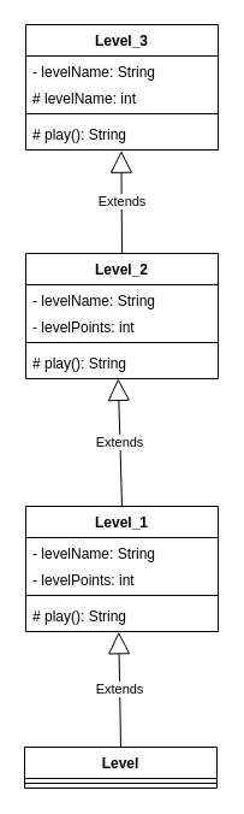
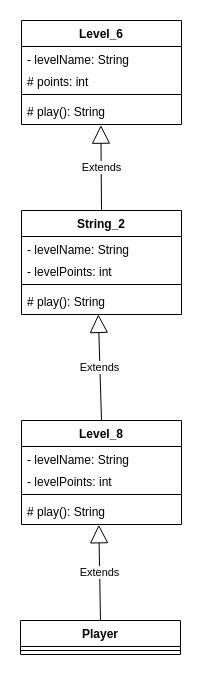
  <mxCell id="0" />
  <mxCell id="1" parent="0" />
- <mxCell id="2" value="Level" style="swimlane;fontStyle=1;align=center;verticalAlign=top;childLayout=stackLayout;horizontal=1;startSize=26;horizontalStack=0;resizeParent=1;resizeParentMax=0;resizeLast=0;collapsible=1;marginBottom=0;" parent="1" vertex="1"><mxGeometry x="20" y="620" width="160" height="34" as="geometry"><mxRectangle x="199" y="850" width="80" height="30" as="alternateBounds" /></mxGeometry></mxCell>
+ <mxCell id="2" value="Player" style="swimlane;fontStyle=1;align=center;verticalAlign=top;childLayout=stackLayout;horizontal=1;startSize=26;horizontalStack=0;resizeParent=1;resizeParentMax=0;resizeLast=0;collapsible=1;marginBottom=0;" parent="1" vertex="1"><mxGeometry x="20" y="620" width="160" height="34" as="geometry"><mxRectangle x="199" y="850" width="80" height="30" as="alternateBounds" /></mxGeometry></mxCell>
  <mxCell id="3" value="" style="line;strokeWidth=1;fillColor=none;align=left;verticalAlign=middle;spacingTop=-1;spacingLeft=3;spacingRight=3;rotatable=0;labelPosition=right;points=[];portConstraint=eastwest;" parent="2" vertex="1"><mxGeometry y="26" width="160" height="8" as="geometry" /></mxCell>
- <mxCell id="4" value="Level_1" style="swimlane;fontStyle=1;align=center;verticalAlign=top;childLayout=stackLayout;horizontal=1;startSize=26;horizontalStack=0;resizeParent=1;resizeParentMax=0;resizeLast=0;collapsible=1;marginBottom=0;" parent="1" vertex="1"><mxGeometry x="21" y="420" width="160" height="104" as="geometry" /></mxCell>
+ <mxCell id="4" value="Level_8" style="swimlane;fontStyle=1;align=center;verticalAlign=top;childLayout=stackLayout;horizontal=1;startSize=26;horizontalStack=0;resizeParent=1;resizeParentMax=0;resizeLast=0;collapsible=1;marginBottom=0;" parent="1" vertex="1"><mxGeometry x="21" y="420" width="160" height="104" as="geometry" /></mxCell>
  <mxCell id="5" value="- levelName: String" style="text;strokeColor=none;fillColor=none;align=left;verticalAlign=top;spacingLeft=4;spacingRight=4;overflow=hidden;rotatable=0;points=[[0,0.5],[1,0.5]];portConstraint=eastwest;" parent="4" vertex="1"><mxGeometry y="26" width="160" height="22" as="geometry" /></mxCell>
  <mxCell id="6" value="- levelPoints: int" style="text;strokeColor=none;fillColor=none;align=left;verticalAlign=top;spacingLeft=4;spacingRight=4;overflow=hidden;rotatable=0;points=[[0,0.5],[1,0.5]];portConstraint=eastwest;" parent="4" vertex="1"><mxGeometry y="48" width="160" height="22" as="geometry" /></mxCell>
  <mxCell id="7" value="" style="line;strokeWidth=1;fillColor=none;align=left;verticalAlign=middle;spacingTop=-1;spacingLeft=3;spacingRight=3;rotatable=0;labelPosition=right;points=[];portConstraint=eastwest;" parent="4" vertex="1"><mxGeometry y="70" width="160" height="8" as="geometry" /></mxCell>
  <mxCell id="8" value="# play(): String" style="text;strokeColor=none;fillColor=none;align=left;verticalAlign=top;spacingLeft=4;spacingRight=4;overflow=hidden;rotatable=0;points=[[0,0.5],[1,0.5]];portConstraint=eastwest;" parent="4" vertex="1"><mxGeometry y="78" width="160" height="26" as="geometry" /></mxCell>
  <mxCell id="9" value="Extends" style="endArrow=block;endSize=16;endFill=0;html=1;entryX=0.496;entryY=1.026;entryDx=0;entryDy=0;entryPerimeter=0;exitX=0.5;exitY=0;exitDx=0;exitDy=0;" parent="1" source="10" target="19" edge="1"><mxGeometry width="160" relative="1" as="geometry"><mxPoint x="-29" y="340" as="sourcePoint" /><mxPoint x="-39" y="260" as="targetPoint" /></mxGeometry></mxCell>
- <mxCell id="10" value="Level_2" style="swimlane;fontStyle=1;align=center;verticalAlign=top;childLayout=stackLayout;horizontal=1;startSize=26;horizontalStack=0;resizeParent=1;resizeParentMax=0;resizeLast=0;collapsible=1;marginBottom=0;" parent="1" vertex="1"><mxGeometry x="21" y="210" width="160" height="104" as="geometry" /></mxCell>
+ <mxCell id="10" value="String_2" style="swimlane;fontStyle=1;align=center;verticalAlign=top;childLayout=stackLayout;horizontal=1;startSize=26;horizontalStack=0;resizeParent=1;resizeParentMax=0;resizeLast=0;collapsible=1;marginBottom=0;" parent="1" vertex="1"><mxGeometry x="21" y="210" width="160" height="104" as="geometry" /></mxCell>
  <mxCell id="11" value="- levelName: String" style="text;strokeColor=none;fillColor=none;align=left;verticalAlign=top;spacingLeft=4;spacingRight=4;overflow=hidden;rotatable=0;points=[[0,0.5],[1,0.5]];portConstraint=eastwest;" parent="10" vertex="1"><mxGeometry y="26" width="160" height="22" as="geometry" /></mxCell>
  <mxCell id="12" value="- levelPoints: int" style="text;strokeColor=none;fillColor=none;align=left;verticalAlign=top;spacingLeft=4;spacingRight=4;overflow=hidden;rotatable=0;points=[[0,0.5],[1,0.5]];portConstraint=eastwest;" parent="10" vertex="1"><mxGeometry y="48" width="160" height="22" as="geometry" /></mxCell>
  <mxCell id="13" value="" style="line;strokeWidth=1;fillColor=none;align=left;verticalAlign=middle;spacingTop=-1;spacingLeft=3;spacingRight=3;rotatable=0;labelPosition=right;points=[];portConstraint=eastwest;" parent="10" vertex="1"><mxGeometry y="70" width="160" height="8" as="geometry" /></mxCell>
  <mxCell id="14" value="# play(): String" style="text;strokeColor=none;fillColor=none;align=left;verticalAlign=top;spacingLeft=4;spacingRight=4;overflow=hidden;rotatable=0;points=[[0,0.5],[1,0.5]];portConstraint=eastwest;" parent="10" vertex="1"><mxGeometry y="78" width="160" height="26" as="geometry" /></mxCell>
- <mxCell id="15" value="Level_3" style="swimlane;fontStyle=1;align=center;verticalAlign=top;childLayout=stackLayout;horizontal=1;startSize=26;horizontalStack=0;resizeParent=1;resizeParentMax=0;resizeLast=0;collapsible=1;marginBottom=0;" parent="1" vertex="1"><mxGeometry x="21" y="20" width="160" height="104" as="geometry" /></mxCell>
+ <mxCell id="15" value="Level_6" style="swimlane;fontStyle=1;align=center;verticalAlign=top;childLayout=stackLayout;horizontal=1;startSize=26;horizontalStack=0;resizeParent=1;resizeParentMax=0;resizeLast=0;collapsible=1;marginBottom=0;" parent="1" vertex="1"><mxGeometry x="21" y="20" width="160" height="104" as="geometry" /></mxCell>
  <mxCell id="16" value="- levelName: String" style="text;strokeColor=none;fillColor=none;align=left;verticalAlign=top;spacingLeft=4;spacingRight=4;overflow=hidden;rotatable=0;points=[[0,0.5],[1,0.5]];portConstraint=eastwest;" parent="15" vertex="1"><mxGeometry y="26" width="160" height="22" as="geometry" /></mxCell>
- <mxCell id="17" value="# levelName: int" style="text;strokeColor=none;fillColor=none;align=left;verticalAlign=top;spacingLeft=4;spacingRight=4;overflow=hidden;rotatable=0;points=[[0,0.5],[1,0.5]];portConstraint=eastwest;" parent="15" vertex="1"><mxGeometry y="48" width="160" height="22" as="geometry" /></mxCell>
+ <mxCell id="17" value="# points: int" style="text;strokeColor=none;fillColor=none;align=left;verticalAlign=top;spacingLeft=4;spacingRight=4;overflow=hidden;rotatable=0;points=[[0,0.5],[1,0.5]];portConstraint=eastwest;" parent="15" vertex="1"><mxGeometry y="48" width="160" height="22" as="geometry" /></mxCell>
  <mxCell id="18" value="" style="line;strokeWidth=1;fillColor=none;align=left;verticalAlign=middle;spacingTop=-1;spacingLeft=3;spacingRight=3;rotatable=0;labelPosition=right;points=[];portConstraint=eastwest;" parent="15" vertex="1"><mxGeometry y="70" width="160" height="8" as="geometry" /></mxCell>
  <mxCell id="19" value="# play(): String" style="text;strokeColor=none;fillColor=none;align=left;verticalAlign=top;spacingLeft=4;spacingRight=4;overflow=hidden;rotatable=0;points=[[0,0.5],[1,0.5]];portConstraint=eastwest;" parent="15" vertex="1"><mxGeometry y="78" width="160" height="26" as="geometry" /></mxCell>
  <mxCell id="20" value="Extends" style="endArrow=block;endSize=16;endFill=0;html=1;exitX=0.5;exitY=0;exitDx=0;exitDy=0;entryX=0.48;entryY=0.997;entryDx=0;entryDy=0;entryPerimeter=0;" parent="1" source="4" target="14" edge="1"><mxGeometry width="160" relative="1" as="geometry"><mxPoint x="111" y="220" as="sourcePoint" /><mxPoint x="101" y="320" as="targetPoint" /></mxGeometry></mxCell>
  <mxCell id="21" value="Extends" style="endArrow=block;endSize=16;endFill=0;html=1;entryX=0.483;entryY=1.01;entryDx=0;entryDy=0;entryPerimeter=0;exitX=0.5;exitY=0;exitDx=0;exitDy=0;" parent="1" source="2" target="8" edge="1"><mxGeometry width="160" relative="1" as="geometry"><mxPoint x="111" y="430" as="sourcePoint" /><mxPoint x="109.72" y="327.562" as="targetPoint" /></mxGeometry></mxCell>
